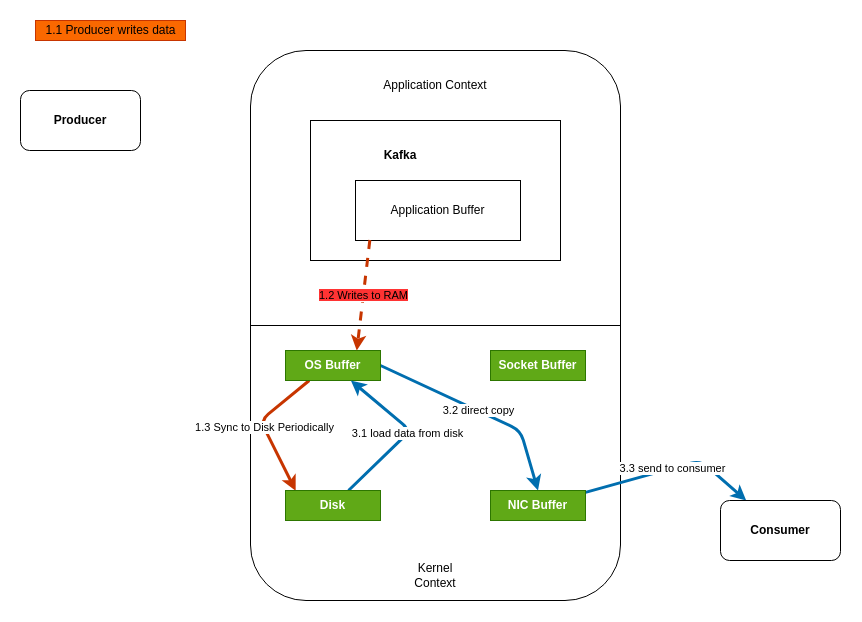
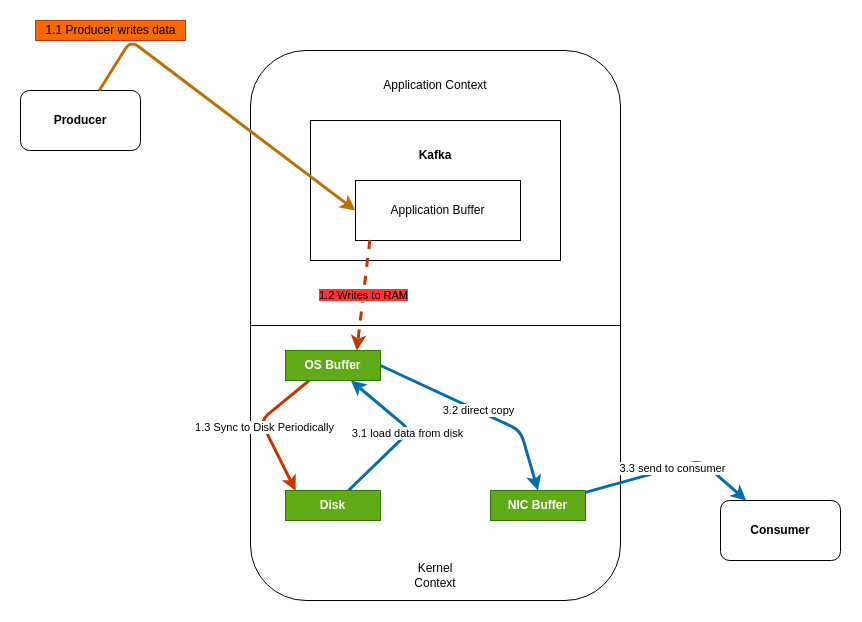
  <mxCell id="0" />
  <mxCell id="1" parent="0" />
  <mxCell id="2" value="" style="rounded=1;whiteSpace=wrap;html=1;" vertex="1" parent="1"><mxGeometry x="250" y="50" width="370" height="550" as="geometry" /></mxCell>
  <mxCell id="3" value="Kernel Context" style="text;html=1;strokeColor=none;fillColor=none;align=center;verticalAlign=middle;whiteSpace=wrap;rounded=0;" vertex="1" parent="1"><mxGeometry x="405" y="560" width="60" height="30" as="geometry" /></mxCell>
  <mxCell id="4" value="" style="endArrow=none;html=1;exitX=0;exitY=0.5;exitDx=0;exitDy=0;entryX=1;entryY=0.5;entryDx=0;entryDy=0;" edge="1" parent="1" source="2" target="2"><mxGeometry width="50" height="50" relative="1" as="geometry"><mxPoint x="390" y="380" as="sourcePoint" /><mxPoint x="440" y="330" as="targetPoint" /></mxGeometry></mxCell>
  <mxCell id="5" value="1.3 Sync to Disk Periodically" style="edgeStyle=none;html=1;entryX=0.107;entryY=0.011;entryDx=0;entryDy=0;strokeWidth=3;exitX=0.25;exitY=1;exitDx=0;exitDy=0;entryPerimeter=0;fillColor=#fa6800;strokeColor=#C73500;" edge="1" parent="1" source="7" target="10"><mxGeometry relative="1" as="geometry"><Array as="points"><mxPoint x="260" y="420" /></Array></mxGeometry></mxCell>
  <mxCell id="6" value="3.2 direct copy" style="edgeStyle=none;html=1;entryX=0.5;entryY=0;entryDx=0;entryDy=0;strokeWidth=3;exitX=1;exitY=0.5;exitDx=0;exitDy=0;fillColor=#1ba1e2;strokeColor=#006EAF;" edge="1" parent="1" source="7" target="12"><mxGeometry relative="1" as="geometry"><Array as="points"><mxPoint x="520" y="430" /></Array></mxGeometry></mxCell>
  <mxCell id="7" value="OS Buffer" style="rounded=0;whiteSpace=wrap;html=1;fillColor=#60a917;fontColor=#ffffff;strokeColor=#2D7600;fontStyle=1" vertex="1" parent="1"><mxGeometry x="285" y="350" width="95" height="30" as="geometry" /></mxCell>
- <mxCell id="8" value="Socket Buffer" style="rounded=0;whiteSpace=wrap;html=1;fillColor=#60a917;fontColor=#ffffff;strokeColor=#2D7600;fontStyle=1" vertex="1" parent="1"><mxGeometry x="490" y="350" width="95" height="30" as="geometry" /></mxCell>
  <mxCell id="9" value="3.1 load data from disk" style="edgeStyle=none;html=1;strokeWidth=3;fillColor=#1ba1e2;strokeColor=#006EAF;" edge="1" parent="1" source="10" target="7"><mxGeometry relative="1" as="geometry"><Array as="points"><mxPoint x="410" y="430" /></Array></mxGeometry></mxCell>
  <mxCell id="10" value="Disk&lt;span style=&quot;color: rgba(0 , 0 , 0 , 0) ; font-family: monospace ; font-size: 0px ; font-weight: 400&quot;&gt;%3CmxGraphModel%3E%3Croot%3E%3CmxCell%20id%3D%220%22%2F%3E%3CmxCell%20id%3D%221%22%20parent%3D%220%22%2F%3E%3CmxCell%20id%3D%222%22%20value%3D%22OS%20Buffer%22%20style%3D%22rounded%3D0%3BwhiteSpace%3Dwrap%3Bhtml%3D1%3BfillColor%3D%2360a917%3BfontColor%3D%23ffffff%3BstrokeColor%3D%232D7600%3BfontStyle%3D1%22%20vertex%3D%221%22%20parent%3D%221%22%3E%3CmxGeometry%20x%3D%22275%22%20y%3D%22160%22%20width%3D%2295%22%20height%3D%2230%22%20as%3D%22geometry%22%2F%3E%3C%2FmxCell%3E%3C%2Froot%3E%3C%2FmxGraphModel%3E&lt;/span&gt;" style="rounded=0;whiteSpace=wrap;html=1;fillColor=#60a917;fontColor=#ffffff;strokeColor=#2D7600;fontStyle=1" vertex="1" parent="1"><mxGeometry x="285" y="490" width="95" height="30" as="geometry" /></mxCell>
  <mxCell id="11" value="3.3 send to consumer" style="edgeStyle=none;html=1;strokeWidth=3;fillColor=#1ba1e2;strokeColor=#006EAF;" edge="1" parent="1" source="12" target="14"><mxGeometry relative="1" as="geometry"><Array as="points"><mxPoint x="700" y="460" /></Array></mxGeometry></mxCell>
  <mxCell id="12" value="NIC Buffer&lt;span style=&quot;color: rgba(0 , 0 , 0 , 0) ; font-family: monospace ; font-size: 0px ; font-weight: 400&quot;&gt;%3CmxGraphModel%3E%3Croot%3E%3CmxCell%20id%3D%220%22%2F%3E%3CmxCell%20id%3D%221%22%20parent%3D%220%22%2F%3E%3CmxCell%20id%3D%222%22%20value%3D%22OS%20Buffer%22%20style%3D%22rounded%3D0%3BwhiteSpace%3Dwrap%3Bhtml%3D1%3BfillColor%3D%2360a917%3BfontColor%3D%23ffffff%3BstrokeColor%3D%232D7600%3BfontStyle%3D1%22%20vertex%3D%221%22%20parent%3D%221%22%3E%3CmxGeometry%20x%3D%22275%22%20y%3D%22160%22%20width%3D%2295%22%20height%3D%2230%22%20as%3D%22geometry%22%2F%3E%3C%2FmxCell%3E%3C%2Froot%3E%3C%2FmxGraphModel%3E&lt;/span&gt;" style="rounded=0;whiteSpace=wrap;html=1;fillColor=#60a917;fontColor=#ffffff;strokeColor=#2D7600;fontStyle=1" vertex="1" parent="1"><mxGeometry x="490" y="490" width="95" height="30" as="geometry" /></mxCell>
  <mxCell id="13" value="&lt;b&gt;Producer&lt;/b&gt;" style="rounded=1;whiteSpace=wrap;html=1;" vertex="1" parent="1"><mxGeometry x="20" y="90" width="120" height="60" as="geometry" /></mxCell>
  <mxCell id="14" value="&lt;b&gt;Consumer&lt;/b&gt;" style="rounded=1;whiteSpace=wrap;html=1;" vertex="1" parent="1"><mxGeometry x="720" y="500" width="120" height="60" as="geometry" /></mxCell>
  <mxCell id="15" value="" style="rounded=0;whiteSpace=wrap;html=1;" vertex="1" parent="1"><mxGeometry x="310" y="120" width="250" height="140" as="geometry" /></mxCell>
  <mxCell id="16" value="Application Context" style="text;html=1;strokeColor=none;fillColor=none;align=center;verticalAlign=middle;whiteSpace=wrap;rounded=0;" vertex="1" parent="1"><mxGeometry x="355" y="70" width="160" height="30" as="geometry" /></mxCell>
- <mxCell id="17" value="&lt;b&gt;Kafka&lt;/b&gt;" style="text;html=1;strokeColor=none;fillColor=none;align=center;verticalAlign=middle;whiteSpace=wrap;rounded=0;" vertex="1" parent="1"><mxGeometry x="370" y="140" width="60" height="30" as="geometry" /></mxCell>
+ <mxCell id="17" value="&lt;b&gt;Kafka&lt;/b&gt;" style="text;html=1;strokeColor=none;fillColor=none;align=center;verticalAlign=middle;whiteSpace=wrap;rounded=0;" vertex="1" parent="1"><mxGeometry x="405" y="140" width="60" height="30" as="geometry" /></mxCell>
  <mxCell id="18" value="1.1 Producer writes data" style="text;html=1;align=center;verticalAlign=middle;resizable=0;points=[];autosize=1;strokeColor=#C73500;fillColor=#fa6800;fontColor=#000000;" vertex="1" parent="1"><mxGeometry x="35" y="20" width="150" height="20" as="geometry" /></mxCell>
+ <mxCell id="19" style="edgeStyle=none;html=1;strokeWidth=3;entryX=0;entryY=0.5;entryDx=0;entryDy=0;fillColor=#f0a30a;strokeColor=#BD7000;" edge="1" parent="1" source="13" target="20"><mxGeometry relative="1" as="geometry"><mxPoint x="350" y="200" as="targetPoint" /><Array as="points"><mxPoint x="130" y="40" /></Array></mxGeometry></mxCell>
  <mxCell id="20" value="Application Buffer" style="rounded=0;whiteSpace=wrap;html=1;" vertex="1" parent="1"><mxGeometry x="355" y="180" width="165" height="60" as="geometry" /></mxCell>
  <mxCell id="21" value="&lt;span style=&quot;background-color: rgb(255 , 51 , 51)&quot;&gt;&lt;font color=&quot;#000000&quot;&gt;1.2 Writes to RAM&lt;/font&gt;&lt;/span&gt;" style="edgeStyle=none;html=1;entryX=0.75;entryY=0;entryDx=0;entryDy=0;strokeWidth=3;exitX=0.087;exitY=0.992;exitDx=0;exitDy=0;exitPerimeter=0;fillColor=#fa6800;strokeColor=#C73500;dashed=1;" edge="1" parent="1" source="20" target="7"><mxGeometry relative="1" as="geometry" /></mxCell>
